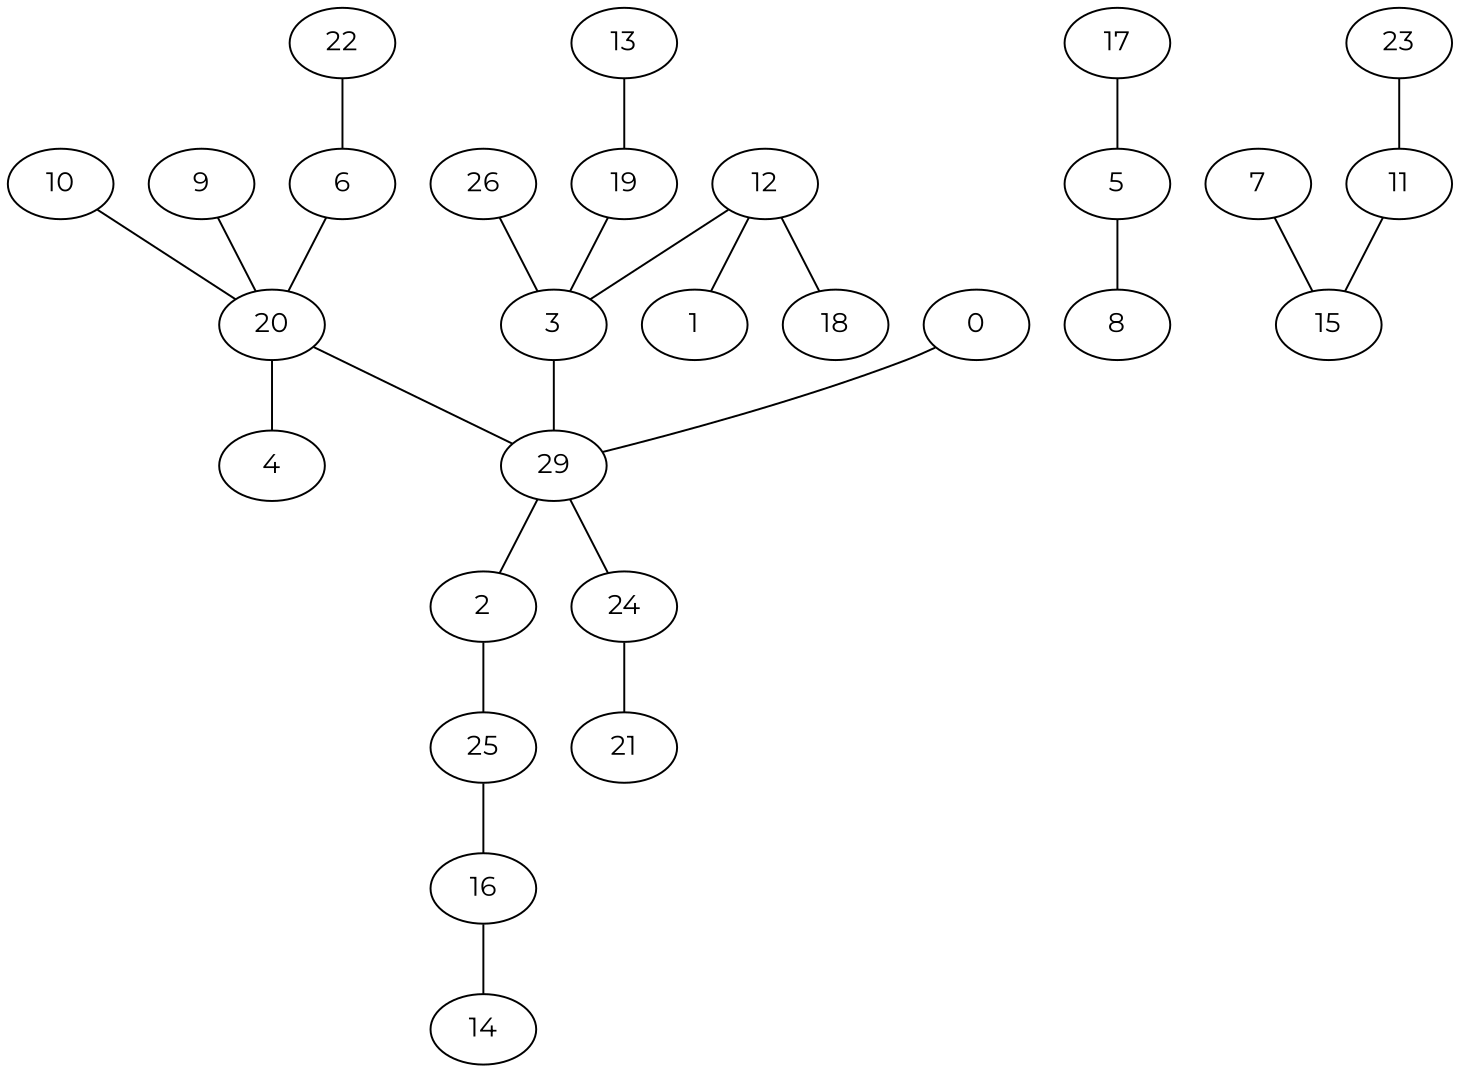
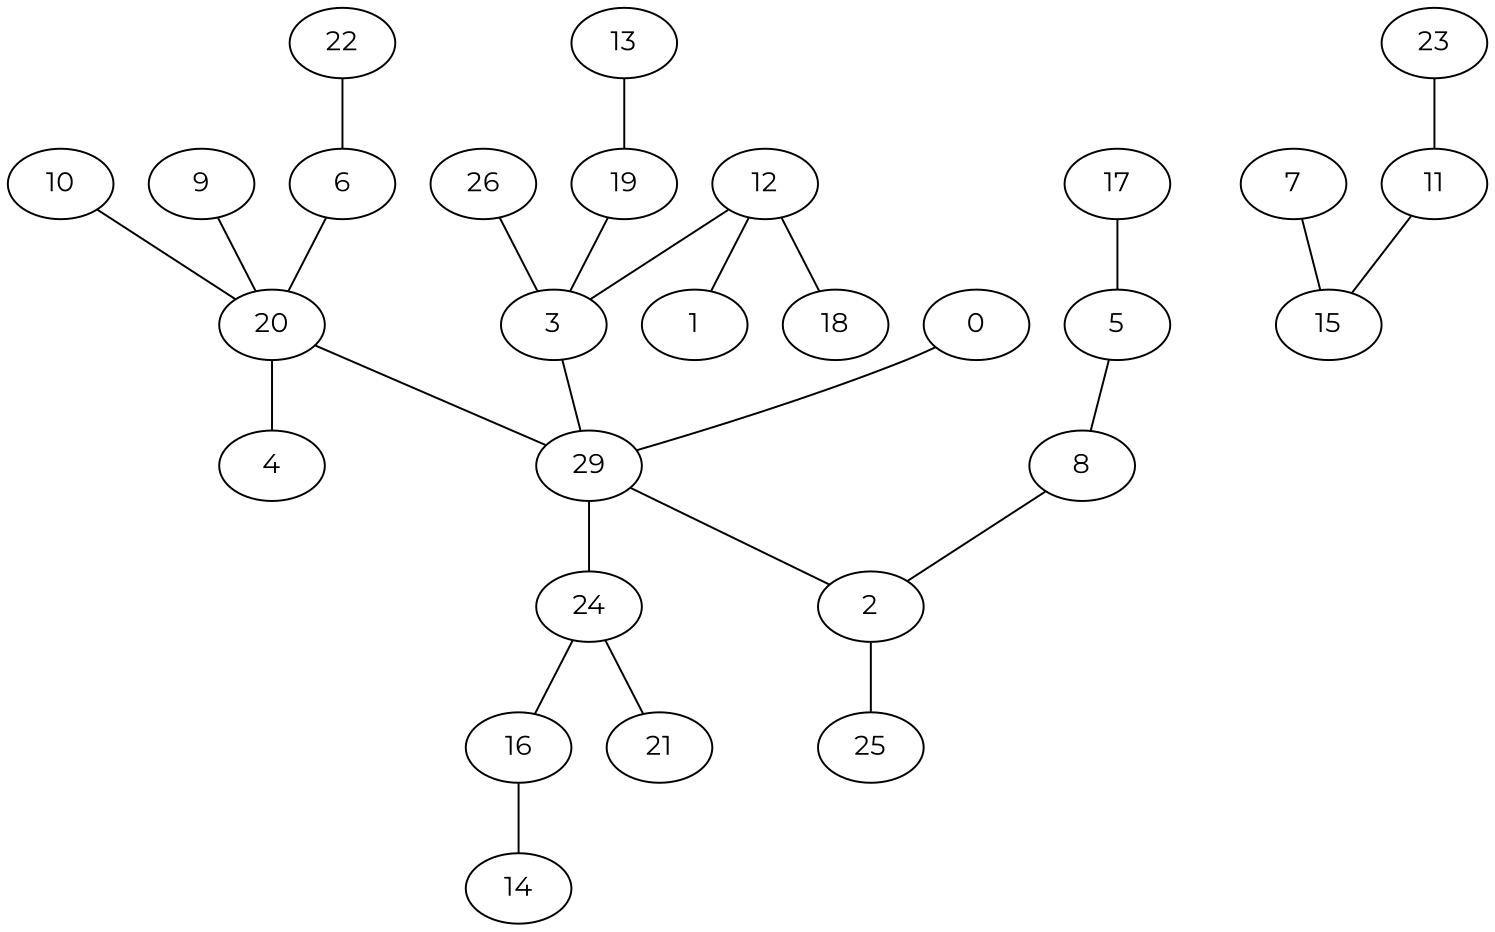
  graph {
    fontname=Montserrat
    node [fontname=Montserrat]
    edge [fontname=Montserrat]
    25
    16
    14
    10
    20
    29
    4
    2
    24
    5
    8
    26
    3
    11
    15
    21
    9
    23
    12
    1
    18
    19
    0
    7
    13
    17
    22
    6
-   25 -- 16
+   24 -- 16
    16 -- 14
    10 -- 20
    20 -- 29
    20 -- 4
    29 -- 2
    29 -- 24
    2 -- 25
    24 -- 21
    5 -- 8
+   8 -- 2
    26 -- 3
    3 -- 29
    11 -- 15
    9 -- 20
    23 -- 11
    12 -- 3
    12 -- 1
    12 -- 18
    19 -- 3
    0 -- 29
    7 -- 15
    13 -- 19
    17 -- 5
    22 -- 6
    6 -- 20
  }
